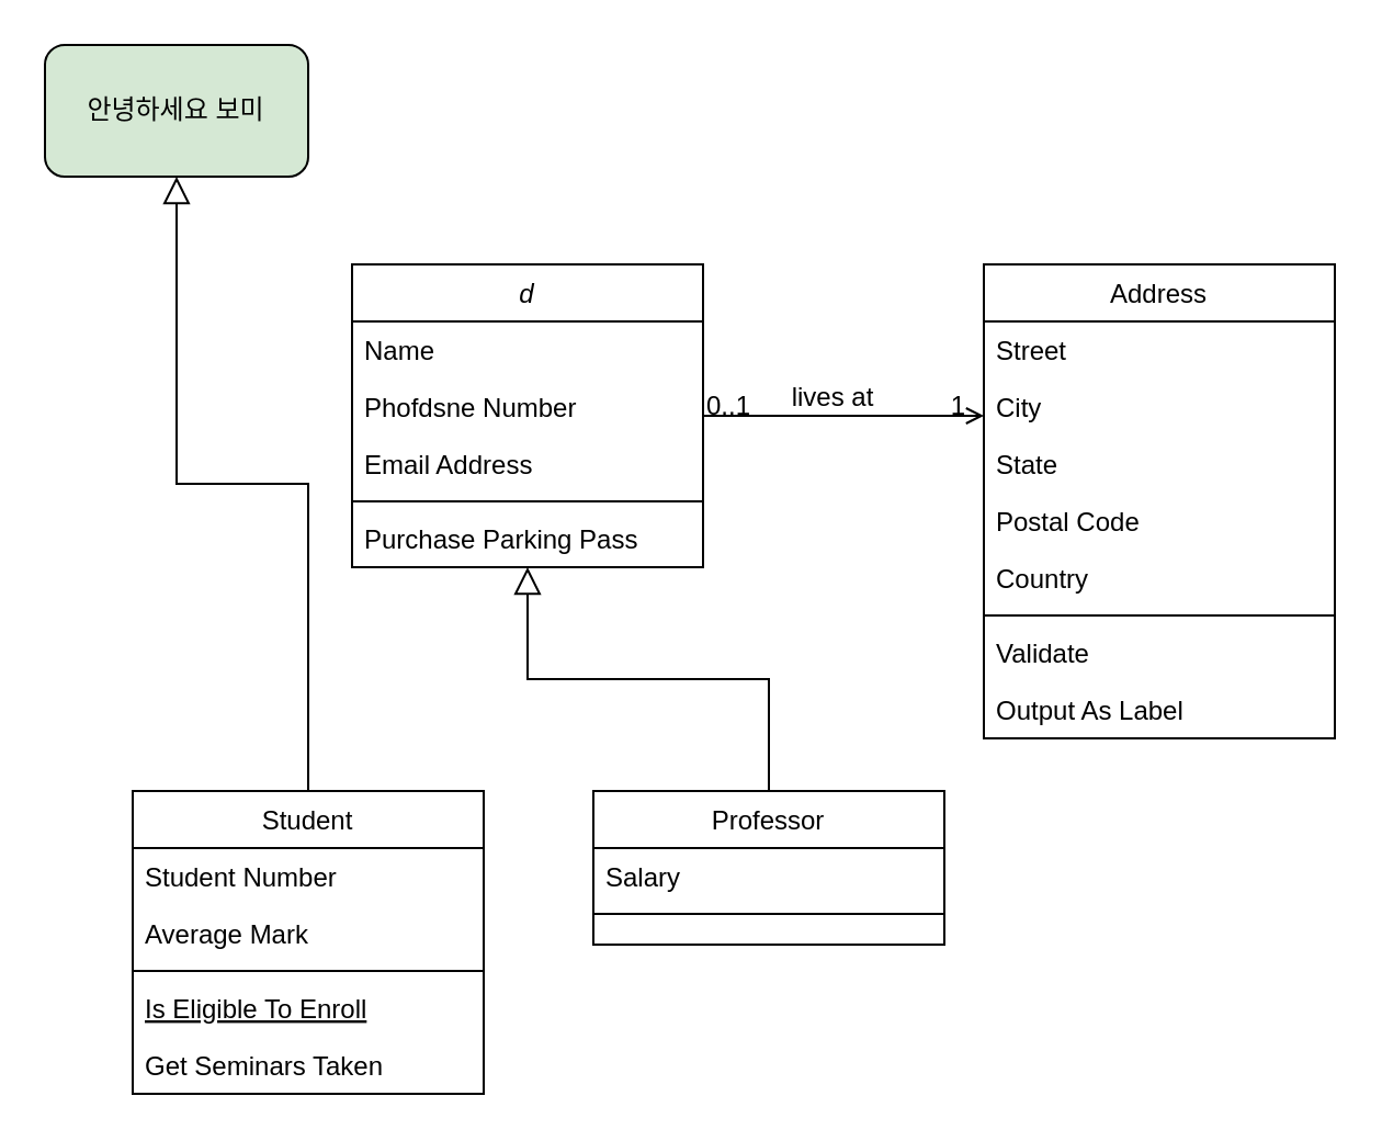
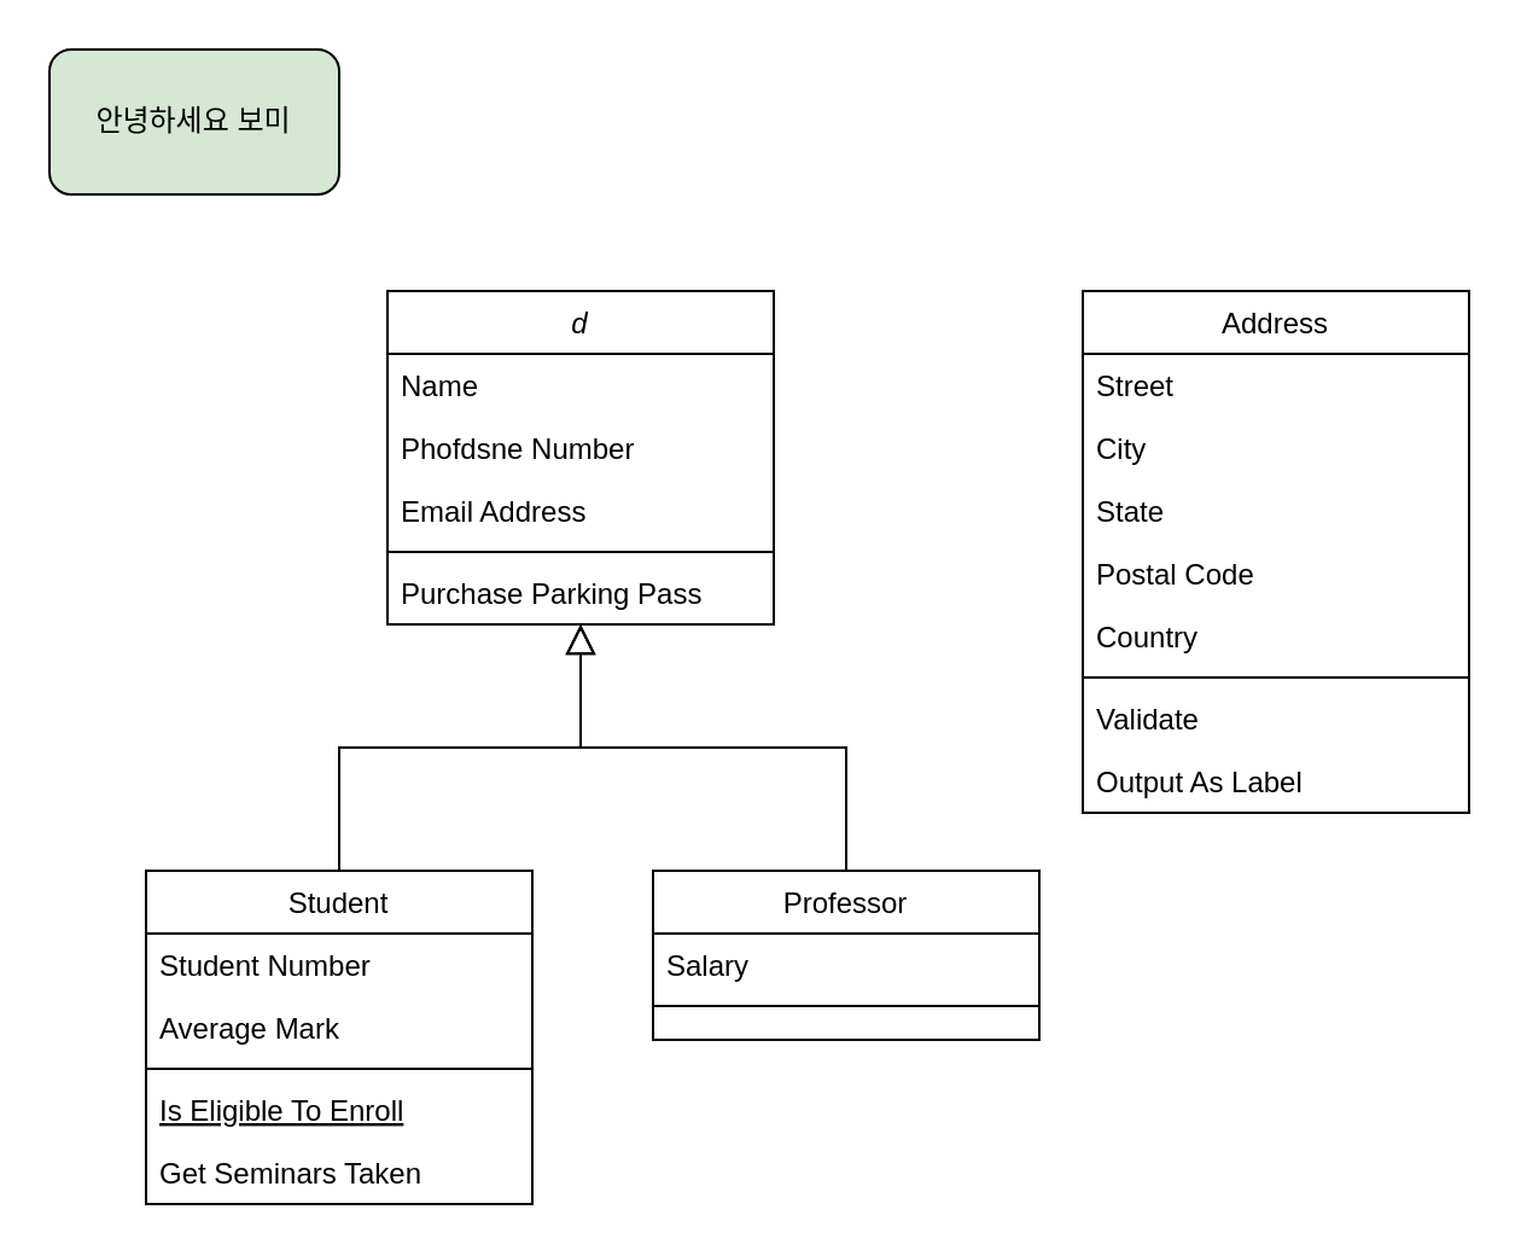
  <mxCell id="0" />
  <mxCell id="1" parent="0" />
  <mxCell id="2" value="안녕하세요 보미" style="rounded=1;whiteSpace=wrap;html=1;fillColor=#d5e8d4;" vertex="1" parent="1"><mxGeometry x="20" y="20" width="120" height="60" as="geometry" /></mxCell>
  <mxCell id="3" value="d" style="swimlane;fontStyle=2;align=center;verticalAlign=top;childLayout=stackLayout;horizontal=1;startSize=26;horizontalStack=0;resizeParent=1;resizeLast=0;collapsible=1;marginBottom=0;rounded=0;shadow=0;strokeWidth=1;" vertex="1" parent="1"><mxGeometry x="160" y="120" width="160" height="138" as="geometry"><mxRectangle x="230" y="140" width="160" height="26" as="alternateBounds" /></mxGeometry></mxCell>
  <mxCell id="4" value="Name" style="text;align=left;verticalAlign=top;spacingLeft=4;spacingRight=4;overflow=hidden;rotatable=0;points=[[0,0.5],[1,0.5]];portConstraint=eastwest;" vertex="1" parent="3"><mxGeometry y="26" width="160" height="26" as="geometry" /></mxCell>
  <mxCell id="5" value="Phofdsne Number" style="text;align=left;verticalAlign=top;spacingLeft=4;spacingRight=4;overflow=hidden;rotatable=0;points=[[0,0.5],[1,0.5]];portConstraint=eastwest;rounded=0;shadow=0;html=0;" vertex="1" parent="3"><mxGeometry y="52" width="160" height="26" as="geometry" /></mxCell>
  <mxCell id="6" value="Email Address" style="text;align=left;verticalAlign=top;spacingLeft=4;spacingRight=4;overflow=hidden;rotatable=0;points=[[0,0.5],[1,0.5]];portConstraint=eastwest;rounded=0;shadow=0;html=0;" vertex="1" parent="3"><mxGeometry y="78" width="160" height="26" as="geometry" /></mxCell>
  <mxCell id="7" value="" style="line;html=1;strokeWidth=1;align=left;verticalAlign=middle;spacingTop=-1;spacingLeft=3;spacingRight=3;rotatable=0;labelPosition=right;points=[];portConstraint=eastwest;" vertex="1" parent="3"><mxGeometry y="104" width="160" height="8" as="geometry" /></mxCell>
  <mxCell id="8" value="Purchase Parking Pass" style="text;align=left;verticalAlign=top;spacingLeft=4;spacingRight=4;overflow=hidden;rotatable=0;points=[[0,0.5],[1,0.5]];portConstraint=eastwest;" vertex="1" parent="3"><mxGeometry y="112" width="160" height="26" as="geometry" /></mxCell>
  <mxCell id="9" value="Student" style="swimlane;fontStyle=0;align=center;verticalAlign=top;childLayout=stackLayout;horizontal=1;startSize=26;horizontalStack=0;resizeParent=1;resizeLast=0;collapsible=1;marginBottom=0;rounded=0;shadow=0;strokeWidth=1;" vertex="1" parent="1"><mxGeometry x="60" y="360" width="160" height="138" as="geometry"><mxRectangle x="130" y="380" width="160" height="26" as="alternateBounds" /></mxGeometry></mxCell>
  <mxCell id="10" value="Student Number" style="text;align=left;verticalAlign=top;spacingLeft=4;spacingRight=4;overflow=hidden;rotatable=0;points=[[0,0.5],[1,0.5]];portConstraint=eastwest;" vertex="1" parent="9"><mxGeometry y="26" width="160" height="26" as="geometry" /></mxCell>
  <mxCell id="11" value="Average Mark" style="text;align=left;verticalAlign=top;spacingLeft=4;spacingRight=4;overflow=hidden;rotatable=0;points=[[0,0.5],[1,0.5]];portConstraint=eastwest;rounded=0;shadow=0;html=0;" vertex="1" parent="9"><mxGeometry y="52" width="160" height="26" as="geometry" /></mxCell>
  <mxCell id="12" value="" style="line;html=1;strokeWidth=1;align=left;verticalAlign=middle;spacingTop=-1;spacingLeft=3;spacingRight=3;rotatable=0;labelPosition=right;points=[];portConstraint=eastwest;" vertex="1" parent="9"><mxGeometry y="78" width="160" height="8" as="geometry" /></mxCell>
  <mxCell id="13" value="Is Eligible To Enroll" style="text;align=left;verticalAlign=top;spacingLeft=4;spacingRight=4;overflow=hidden;rotatable=0;points=[[0,0.5],[1,0.5]];portConstraint=eastwest;fontStyle=4" vertex="1" parent="9"><mxGeometry y="86" width="160" height="26" as="geometry" /></mxCell>
  <mxCell id="14" value="Get Seminars Taken" style="text;align=left;verticalAlign=top;spacingLeft=4;spacingRight=4;overflow=hidden;rotatable=0;points=[[0,0.5],[1,0.5]];portConstraint=eastwest;" vertex="1" parent="9"><mxGeometry y="112" width="160" height="26" as="geometry" /></mxCell>
- <mxCell id="15" value="" style="endArrow=block;endSize=10;endFill=0;shadow=0;strokeWidth=1;rounded=0;edgeStyle=elbowEdgeStyle;elbow=vertical;" edge="1" parent="1" source="9" target="2"><mxGeometry width="160" relative="1" as="geometry"><mxPoint x="140" y="203" as="sourcePoint" /><mxPoint x="140" y="203" as="targetPoint" /></mxGeometry></mxCell>
+ <mxCell id="15" value="" style="endArrow=block;endSize=10;endFill=0;shadow=0;strokeWidth=1;rounded=0;edgeStyle=elbowEdgeStyle;elbow=vertical;" edge="1" parent="1" source="9" target="3"><mxGeometry width="160" relative="1" as="geometry"><mxPoint x="140" y="203" as="sourcePoint" /><mxPoint x="140" y="203" as="targetPoint" /></mxGeometry></mxCell>
  <mxCell id="16" value="Professor" style="swimlane;fontStyle=0;align=center;verticalAlign=top;childLayout=stackLayout;horizontal=1;startSize=26;horizontalStack=0;resizeParent=1;resizeLast=0;collapsible=1;marginBottom=0;rounded=0;shadow=0;strokeWidth=1;" vertex="1" parent="1"><mxGeometry x="270" y="360" width="160" height="70" as="geometry"><mxRectangle x="340" y="380" width="170" height="26" as="alternateBounds" /></mxGeometry></mxCell>
  <mxCell id="17" value="Salary" style="text;align=left;verticalAlign=top;spacingLeft=4;spacingRight=4;overflow=hidden;rotatable=0;points=[[0,0.5],[1,0.5]];portConstraint=eastwest;" vertex="1" parent="16"><mxGeometry y="26" width="160" height="26" as="geometry" /></mxCell>
  <mxCell id="18" value="" style="line;html=1;strokeWidth=1;align=left;verticalAlign=middle;spacingTop=-1;spacingLeft=3;spacingRight=3;rotatable=0;labelPosition=right;points=[];portConstraint=eastwest;" vertex="1" parent="16"><mxGeometry y="52" width="160" height="8" as="geometry" /></mxCell>
  <mxCell id="19" value="" style="endArrow=block;endSize=10;endFill=0;shadow=0;strokeWidth=1;rounded=0;edgeStyle=elbowEdgeStyle;elbow=vertical;" edge="1" parent="1" source="16" target="3"><mxGeometry width="160" relative="1" as="geometry"><mxPoint x="150" y="373" as="sourcePoint" /><mxPoint x="250" y="271" as="targetPoint" /></mxGeometry></mxCell>
  <mxCell id="20" value="Address" style="swimlane;fontStyle=0;align=center;verticalAlign=top;childLayout=stackLayout;horizontal=1;startSize=26;horizontalStack=0;resizeParent=1;resizeLast=0;collapsible=1;marginBottom=0;rounded=0;shadow=0;strokeWidth=1;" vertex="1" parent="1"><mxGeometry x="448" y="120" width="160" height="216" as="geometry"><mxRectangle x="550" y="140" width="160" height="26" as="alternateBounds" /></mxGeometry></mxCell>
  <mxCell id="21" value="Street" style="text;align=left;verticalAlign=top;spacingLeft=4;spacingRight=4;overflow=hidden;rotatable=0;points=[[0,0.5],[1,0.5]];portConstraint=eastwest;" vertex="1" parent="20"><mxGeometry y="26" width="160" height="26" as="geometry" /></mxCell>
  <mxCell id="22" value="City" style="text;align=left;verticalAlign=top;spacingLeft=4;spacingRight=4;overflow=hidden;rotatable=0;points=[[0,0.5],[1,0.5]];portConstraint=eastwest;rounded=0;shadow=0;html=0;" vertex="1" parent="20"><mxGeometry y="52" width="160" height="26" as="geometry" /></mxCell>
  <mxCell id="23" value="State" style="text;align=left;verticalAlign=top;spacingLeft=4;spacingRight=4;overflow=hidden;rotatable=0;points=[[0,0.5],[1,0.5]];portConstraint=eastwest;rounded=0;shadow=0;html=0;" vertex="1" parent="20"><mxGeometry y="78" width="160" height="26" as="geometry" /></mxCell>
  <mxCell id="24" value="Postal Code" style="text;align=left;verticalAlign=top;spacingLeft=4;spacingRight=4;overflow=hidden;rotatable=0;points=[[0,0.5],[1,0.5]];portConstraint=eastwest;rounded=0;shadow=0;html=0;" vertex="1" parent="20"><mxGeometry y="104" width="160" height="26" as="geometry" /></mxCell>
  <mxCell id="25" value="Country" style="text;align=left;verticalAlign=top;spacingLeft=4;spacingRight=4;overflow=hidden;rotatable=0;points=[[0,0.5],[1,0.5]];portConstraint=eastwest;rounded=0;shadow=0;html=0;" vertex="1" parent="20"><mxGeometry y="130" width="160" height="26" as="geometry" /></mxCell>
  <mxCell id="26" value="" style="line;html=1;strokeWidth=1;align=left;verticalAlign=middle;spacingTop=-1;spacingLeft=3;spacingRight=3;rotatable=0;labelPosition=right;points=[];portConstraint=eastwest;" vertex="1" parent="20"><mxGeometry y="156" width="160" height="8" as="geometry" /></mxCell>
  <mxCell id="27" value="Validate" style="text;align=left;verticalAlign=top;spacingLeft=4;spacingRight=4;overflow=hidden;rotatable=0;points=[[0,0.5],[1,0.5]];portConstraint=eastwest;" vertex="1" parent="20"><mxGeometry y="164" width="160" height="26" as="geometry" /></mxCell>
  <mxCell id="28" value="Output As Label" style="text;align=left;verticalAlign=top;spacingLeft=4;spacingRight=4;overflow=hidden;rotatable=0;points=[[0,0.5],[1,0.5]];portConstraint=eastwest;" vertex="1" parent="20"><mxGeometry y="190" width="160" height="26" as="geometry" /></mxCell>
- <mxCell id="29" value="" style="endArrow=open;shadow=0;strokeWidth=1;rounded=0;endFill=1;edgeStyle=elbowEdgeStyle;elbow=vertical;" edge="1" parent="1" source="3" target="20"><mxGeometry x="0.5" y="41" relative="1" as="geometry"><mxPoint x="320" y="192" as="sourcePoint" /><mxPoint x="480" y="192" as="targetPoint" /><mxPoint x="-40" y="32" as="offset" /></mxGeometry></mxCell>
- <mxCell id="30" value="0..1" style="resizable=0;align=left;verticalAlign=bottom;labelBackgroundColor=none;fontSize=12;" connectable="0" vertex="1" parent="29"><mxGeometry x="-1" relative="1" as="geometry"><mxPoint y="4" as="offset" /></mxGeometry></mxCell>
- <mxCell id="31" value="1" style="resizable=0;align=right;verticalAlign=bottom;labelBackgroundColor=none;fontSize=12;" connectable="0" vertex="1" parent="29"><mxGeometry x="1" relative="1" as="geometry"><mxPoint x="-7" y="4" as="offset" /></mxGeometry></mxCell>
- <mxCell id="32" value="lives at" style="text;html=1;resizable=0;points=[];;align=center;verticalAlign=middle;labelBackgroundColor=none;rounded=0;shadow=0;strokeWidth=1;fontSize=12;" vertex="1" connectable="0" parent="29"><mxGeometry x="0.5" y="49" relative="1" as="geometry"><mxPoint x="-38" y="40" as="offset" /></mxGeometry></mxCell>
